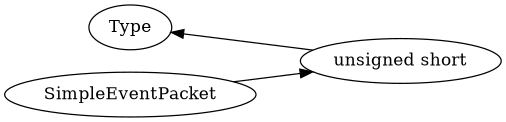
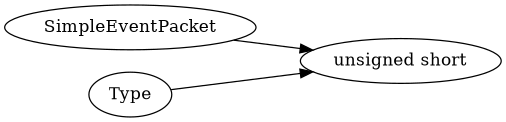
  digraph {
    rankdir=LR
    n1 [label="unsigned short"]
    n2 [label=SimpleEventPacket]
    n3 [label=Type]
    subgraph sub_1 {
      rank=max
      n1
    }
    n2 -> n1
-   n1 -> n3
+   n3 -> n1
  }
